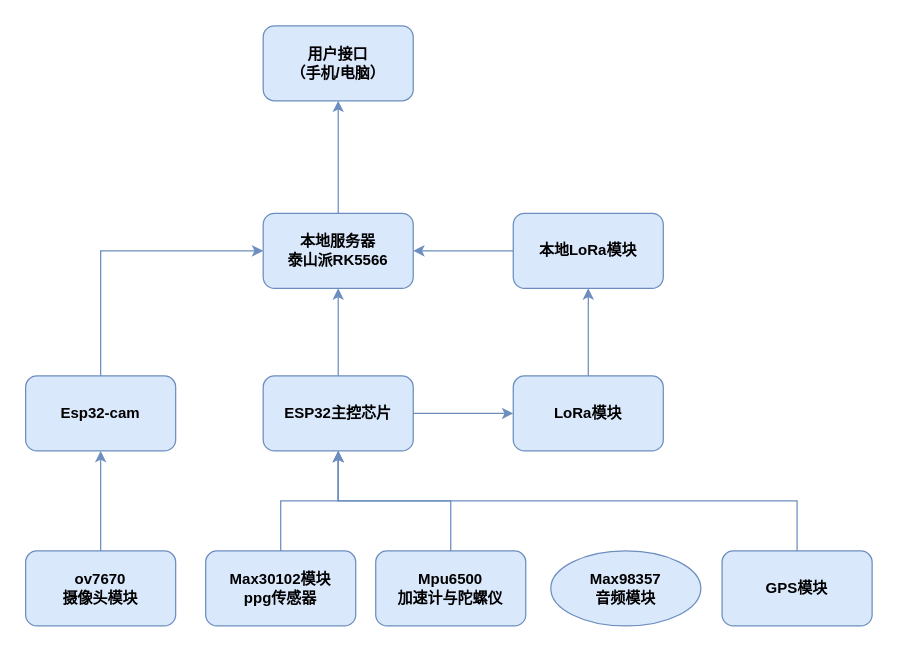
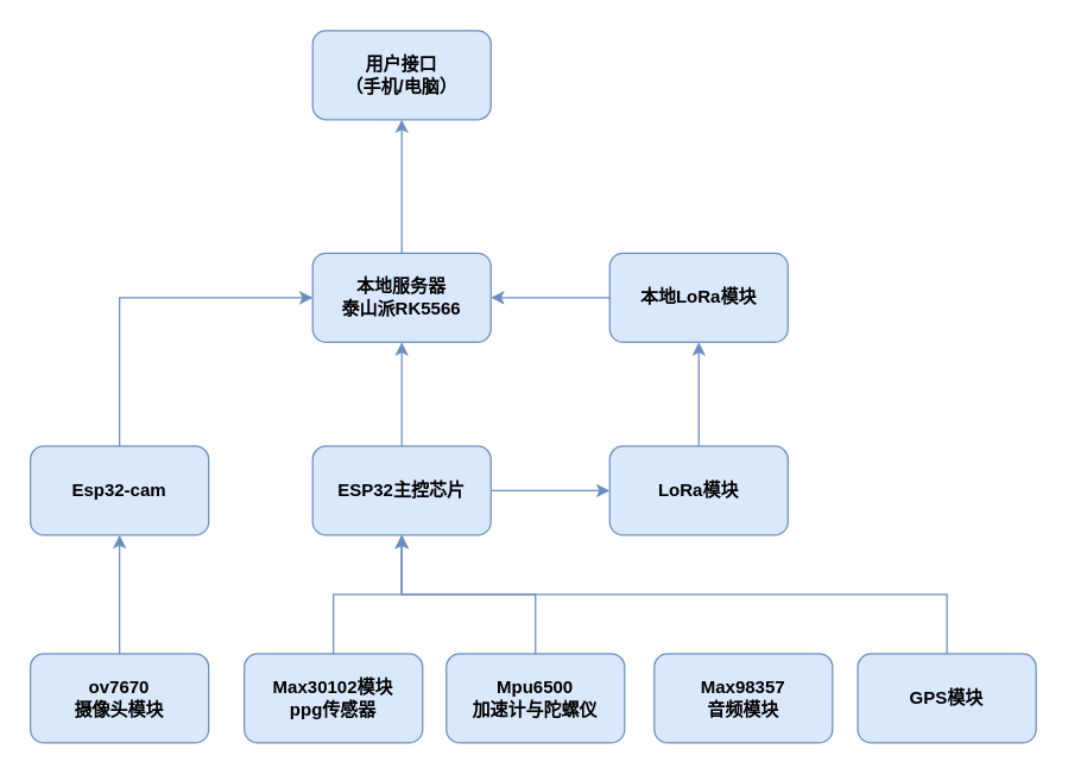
  <mxCell id="0" />
  <mxCell id="1" parent="0" />
  <mxCell id="2" value="用户接口&lt;div&gt;（手机/电脑）&lt;/div&gt;" style="rounded=1;whiteSpace=wrap;html=1;fillColor=#dae8fc;strokeColor=#6C8EBF;fontStyle=1" vertex="1" parent="1"><mxGeometry x="210" y="20" width="120" height="60" as="geometry" /></mxCell>
  <mxCell id="3" value="" style="edgeStyle=orthogonalEdgeStyle;rounded=0;orthogonalLoop=1;jettySize=auto;html=1;fillColor=#dae8fc;strokeColor=#6C8EBF;fontStyle=1" edge="1" parent="1" source="4" target="2"><mxGeometry relative="1" as="geometry" /></mxCell>
  <mxCell id="4" value="本地服务器&lt;div&gt;泰山派RK5566&lt;/div&gt;" style="rounded=1;whiteSpace=wrap;html=1;fillColor=#dae8fc;strokeColor=#6C8EBF;fontStyle=1" vertex="1" parent="1"><mxGeometry x="210" y="170" width="120" height="60" as="geometry" /></mxCell>
  <mxCell id="5" style="edgeStyle=orthogonalEdgeStyle;rounded=0;orthogonalLoop=1;jettySize=auto;html=1;exitX=0.5;exitY=0;exitDx=0;exitDy=0;entryX=0.5;entryY=1;entryDx=0;entryDy=0;fillColor=#dae8fc;strokeColor=#6C8EBF;fontStyle=1" edge="1" parent="1" source="7" target="4"><mxGeometry relative="1" as="geometry" /></mxCell>
  <mxCell id="6" value="" style="edgeStyle=orthogonalEdgeStyle;rounded=0;orthogonalLoop=1;jettySize=auto;html=1;fillColor=#dae8fc;strokeColor=#6C8EBF;fontStyle=1" edge="1" parent="1" source="7" target="11"><mxGeometry relative="1" as="geometry" /></mxCell>
  <mxCell id="7" value="ESP32主控芯片" style="rounded=1;whiteSpace=wrap;html=1;fillColor=#dae8fc;strokeColor=#6C8EBF;fontStyle=1" vertex="1" parent="1"><mxGeometry x="210" y="300" width="120" height="60" as="geometry" /></mxCell>
  <mxCell id="8" style="edgeStyle=orthogonalEdgeStyle;rounded=0;orthogonalLoop=1;jettySize=auto;html=1;exitX=0.5;exitY=0;exitDx=0;exitDy=0;entryX=0;entryY=0.5;entryDx=0;entryDy=0;fillColor=#dae8fc;strokeColor=#6C8EBF;fontStyle=1" edge="1" parent="1" source="9" target="4"><mxGeometry relative="1" as="geometry" /></mxCell>
  <mxCell id="9" value="Esp32-cam" style="rounded=1;whiteSpace=wrap;html=1;fillColor=#dae8fc;strokeColor=#6C8EBF;fontStyle=1" vertex="1" parent="1"><mxGeometry x="20" y="300" width="120" height="60" as="geometry" /></mxCell>
  <mxCell id="10" value="" style="edgeStyle=orthogonalEdgeStyle;rounded=0;orthogonalLoop=1;jettySize=auto;html=1;fillColor=#dae8fc;strokeColor=#6C8EBF;fontStyle=1" edge="1" parent="1" source="11" target="13"><mxGeometry relative="1" as="geometry" /></mxCell>
  <mxCell id="11" value="LoRa模块" style="rounded=1;whiteSpace=wrap;html=1;fillColor=#dae8fc;strokeColor=#6C8EBF;fontStyle=1" vertex="1" parent="1"><mxGeometry x="410" y="300" width="120" height="60" as="geometry" /></mxCell>
  <mxCell id="12" value="" style="edgeStyle=orthogonalEdgeStyle;rounded=0;orthogonalLoop=1;jettySize=auto;html=1;fillColor=#dae8fc;strokeColor=#6C8EBF;fontStyle=1" edge="1" parent="1" source="13" target="4"><mxGeometry relative="1" as="geometry" /></mxCell>
  <mxCell id="13" value="本地LoRa模块" style="whiteSpace=wrap;html=1;rounded=1;fillColor=#dae8fc;strokeColor=#6C8EBF;fontStyle=1" vertex="1" parent="1"><mxGeometry x="410" y="170" width="120" height="60" as="geometry" /></mxCell>
  <mxCell id="14" style="edgeStyle=orthogonalEdgeStyle;rounded=0;orthogonalLoop=1;jettySize=auto;html=1;exitX=0.5;exitY=0;exitDx=0;exitDy=0;entryX=0.5;entryY=1;entryDx=0;entryDy=0;fillColor=#dae8fc;strokeColor=#6C8EBF;fontStyle=1" edge="1" parent="1" source="15" target="7"><mxGeometry relative="1" as="geometry" /></mxCell>
  <mxCell id="15" value="Max30102模块&lt;div&gt;ppg传感器&lt;/div&gt;" style="rounded=1;whiteSpace=wrap;html=1;fillColor=#dae8fc;strokeColor=#6C8EBF;fontStyle=1" vertex="1" parent="1"><mxGeometry x="164" y="440" width="120" height="60" as="geometry" /></mxCell>
  <mxCell id="16" style="edgeStyle=orthogonalEdgeStyle;rounded=0;orthogonalLoop=1;jettySize=auto;html=1;fillColor=#dae8fc;strokeColor=#6C8EBF;fontStyle=1" edge="1" parent="1" source="17" target="7"><mxGeometry relative="1" as="geometry" /></mxCell>
  <mxCell id="17" value="Mpu6500&lt;div&gt;加速计与陀螺仪&lt;/div&gt;" style="rounded=1;whiteSpace=wrap;html=1;fillColor=#dae8fc;strokeColor=#6C8EBF;fontStyle=1" vertex="1" parent="1"><mxGeometry x="300" y="440" width="120" height="60" as="geometry" /></mxCell>
  <mxCell id="18" value="" style="edgeStyle=orthogonalEdgeStyle;rounded=0;orthogonalLoop=1;jettySize=auto;html=1;fillColor=#dae8fc;strokeColor=#6C8EBF;fontStyle=1" edge="1" parent="1" source="19" target="9"><mxGeometry relative="1" as="geometry" /></mxCell>
  <mxCell id="19" value="ov7670&lt;div&gt;摄像头模块&lt;/div&gt;" style="rounded=1;whiteSpace=wrap;html=1;fillColor=#dae8fc;strokeColor=#6C8EBF;fontStyle=1" vertex="1" parent="1"><mxGeometry x="20" y="440" width="120" height="60" as="geometry" /></mxCell>
- <mxCell id="20" value="Max98357&lt;br&gt;&lt;div&gt;音频模块&lt;/div&gt;" style="ellipse;whiteSpace=wrap;html=1;fillColor=#dae8fc;strokeColor=#6C8EBF;fontStyle=1;" vertex="1" parent="1"><mxGeometry x="440" y="440" width="120" height="60" as="geometry" /></mxCell>
+ <mxCell id="20" value="Max98357&lt;br&gt;&lt;div&gt;音频模块&lt;/div&gt;" style="rounded=1;whiteSpace=wrap;html=1;fillColor=#dae8fc;strokeColor=#6C8EBF;fontStyle=1" vertex="1" parent="1"><mxGeometry x="440" y="440" width="120" height="60" as="geometry" /></mxCell>
  <mxCell id="21" style="edgeStyle=orthogonalEdgeStyle;rounded=0;orthogonalLoop=1;jettySize=auto;html=1;entryX=0.5;entryY=1;entryDx=0;entryDy=0;fillColor=#dae8fc;strokeColor=#6C8EBF;fontStyle=1" edge="1" parent="1" source="22" target="7"><mxGeometry relative="1" as="geometry"><Array as="points"><mxPoint x="637" y="400" /><mxPoint x="270" y="400" /></Array></mxGeometry></mxCell>
  <mxCell id="22" value="GPS模块" style="rounded=1;whiteSpace=wrap;html=1;fillColor=#dae8fc;strokeColor=#6C8EBF;fontStyle=1" vertex="1" parent="1"><mxGeometry x="577" y="440" width="120" height="60" as="geometry" /></mxCell>
